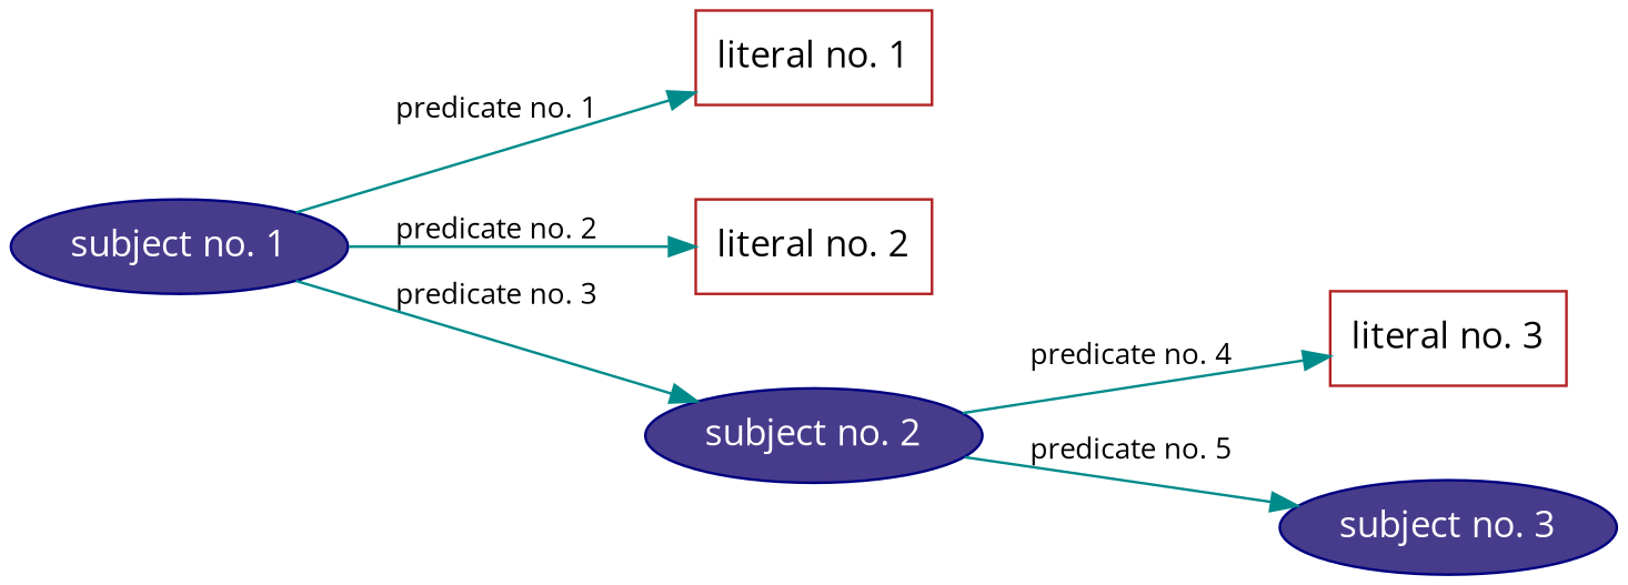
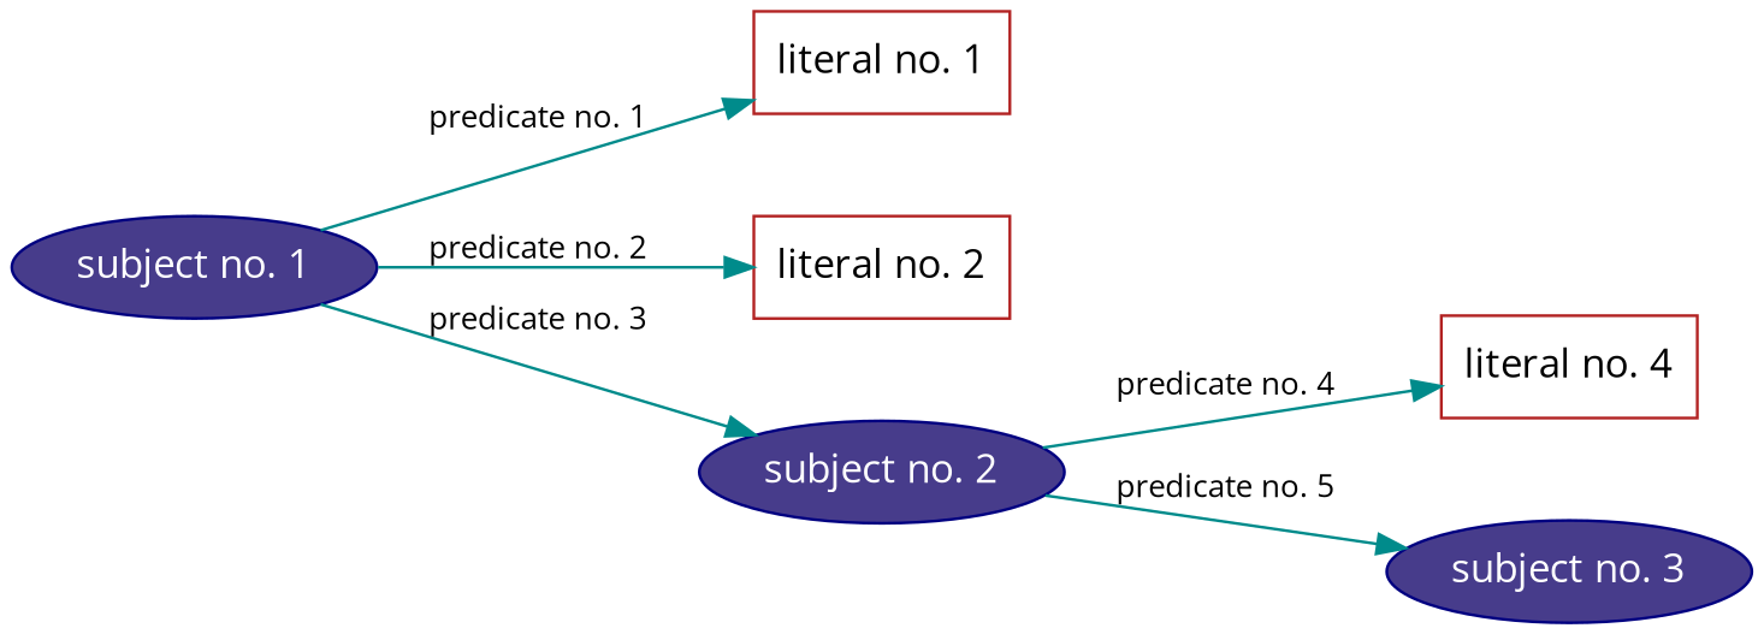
  digraph {
    rankdir=LR
    fontname="Open Sans"
    node [color=navy fontname="Open Sans"]
    edge [color=cyan4 fontsize=11 fontname="Open Sans"]
    n1 [fillcolor=slateblue4 fontcolor=white label="subject no. 1" style=filled]
    n2 [fillcolor=slateblue4 fontcolor=white label="subject no. 2" style=filled]
    n3 [fillcolor=slateblue4 fontcolor=white label="subject no. 3" style=filled]
    n4 [color=firebrick label="literal no. 1" shape=box]
    n5 [color=firebrick label="literal no. 2" shape=box]
-   n6 [color=firebrick label="literal no. 3" shape=box]
+   n6 [color=firebrick label="literal no. 4" shape=box]
    subgraph sub_1 {
      n1
      n2
      n3
    }
    subgraph sub_2 {
      n4
      n5
      n6
    }
    subgraph sub_3 {
      rank=same
      rankdir=TB
      n2
      n4
      n5
    }
    subgraph sub_4 {
      rank=same
      rankdir=TB
      n3
      n6
    }
    n1 -> n2 [label="predicate no. 3"]
    n1 -> n4 [label="predicate no. 1"]
    n1 -> n5 [label="predicate no. 2"]
    n2 -> n3 [label="predicate no. 5"]
    n2 -> n6 [label="predicate no. 4"]
    n4 -> n5 [style=invis]
    n5 -> n2 [style=invis]
    n6 -> n3 [style=invis]
  }
